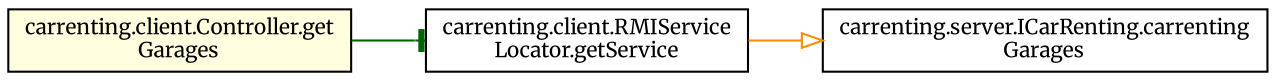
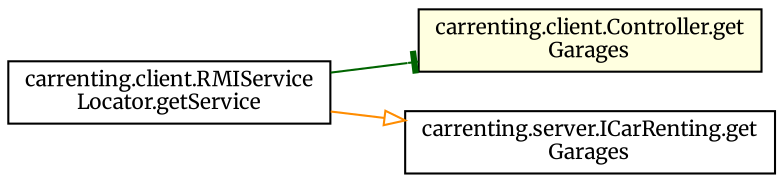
  digraph {
    fontname=Merriweather
    rankdir=LR
    node [color=black fillcolor=white fontname=Merriweather fontsize=10 shape=record style=filled]
    edge [fontname=Merriweather fontsize=10 labelfontname=Helvetica labelfontsize=10 style=solid]
    n1 [fillcolor=lightyellow fontcolor=black height=0.2 label="carrenting.client.Controller.get\lGarages" width=0.4]
    n2 [height=0.2 label="carrenting.client.RMIService\lLocator.getService" width=0.4]
-   n3 [height=0.2 label="carrenting.server.ICarRenting.carrenting\lGarages" width=0.4]
-   n1 -> n2 [arrowhead=tee color=darkgreen]
+   n3 [height=0.2 label="carrenting.server.ICarRenting.get\lGarages" width=0.4]
+   n2 -> n1 [arrowhead=tee color=darkgreen]
    n2 -> n3 [arrowhead=onormal color=darkorange]
  }
